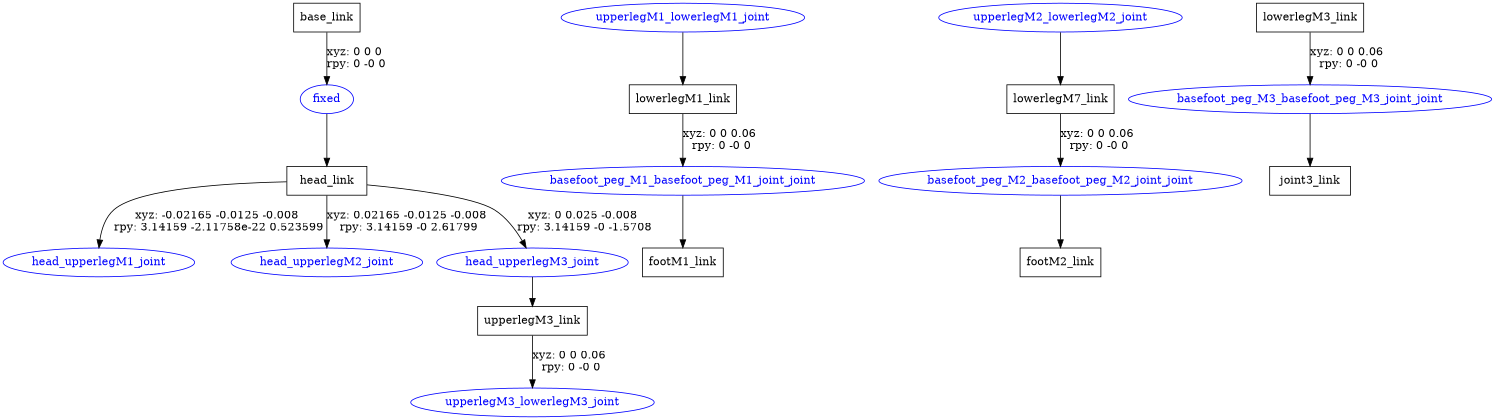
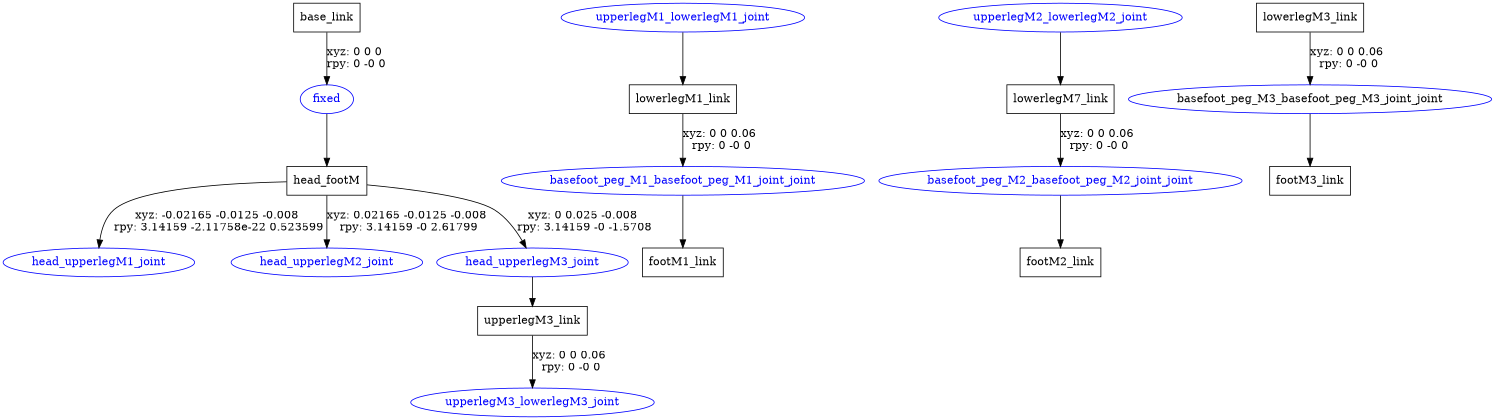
  digraph {
    node [shape=ellipse color=blue fontcolor=blue]
    n1 [label=base_link shape=box color="" fontcolor=""]
    fixed
-   n3 [label=head_link shape=box color="" fontcolor=""]
+   n3 [label=head_footM shape=box color="" fontcolor=""]
    head_upperlegM1_joint
    head_upperlegM2_joint
    head_upperlegM3_joint
    n7 [label=upperlegM3_link shape=box color="" fontcolor=""]
    upperlegM1_lowerlegM1_joint
    n9 [label=lowerlegM1_link shape=box color="" fontcolor=""]
    basefoot_peg_M1_basefoot_peg_M1_joint_joint
    n11 [label=footM1_link shape=box color="" fontcolor=""]
    upperlegM2_lowerlegM2_joint
    n13 [label=lowerlegM7_link shape=box color="" fontcolor=""]
    basefoot_peg_M2_basefoot_peg_M2_joint_joint
    n15 [label=footM2_link shape=box color="" fontcolor=""]
    upperlegM3_lowerlegM3_joint
    n17 [label=lowerlegM3_link shape=box color="" fontcolor=""]
-   basefoot_peg_M3_basefoot_peg_M3_joint_joint
-   n19 [label=joint3_link shape=box color="" fontcolor=""]
+   basefoot_peg_M3_basefoot_peg_M3_joint_joint [fontcolor=black]
+   n19 [label=footM3_link shape=box color="" fontcolor=""]
    n1 -> fixed [label="xyz: 0 0 0 \nrpy: 0 -0 0"]
    fixed -> n3
    n3 -> head_upperlegM1_joint [label="xyz: -0.02165 -0.0125 -0.008 \nrpy: 3.14159 -2.11758e-22 0.523599"]
    n3 -> head_upperlegM2_joint [label="xyz: 0.02165 -0.0125 -0.008 \nrpy: 3.14159 -0 2.61799"]
    n3 -> head_upperlegM3_joint [label="xyz: 0 0.025 -0.008 \nrpy: 3.14159 -0 -1.5708"]
    head_upperlegM3_joint -> n7
    n7 -> upperlegM3_lowerlegM3_joint [label="xyz: 0 0 0.06 \nrpy: 0 -0 0"]
    upperlegM1_lowerlegM1_joint -> n9
    n9 -> basefoot_peg_M1_basefoot_peg_M1_joint_joint [label="xyz: 0 0 0.06 \nrpy: 0 -0 0"]
    basefoot_peg_M1_basefoot_peg_M1_joint_joint -> n11
    upperlegM2_lowerlegM2_joint -> n13
    n13 -> basefoot_peg_M2_basefoot_peg_M2_joint_joint [label="xyz: 0 0 0.06 \nrpy: 0 -0 0"]
    basefoot_peg_M2_basefoot_peg_M2_joint_joint -> n15
    n17 -> basefoot_peg_M3_basefoot_peg_M3_joint_joint [label="xyz: 0 0 0.06 \nrpy: 0 -0 0"]
    basefoot_peg_M3_basefoot_peg_M3_joint_joint -> n19
  }
